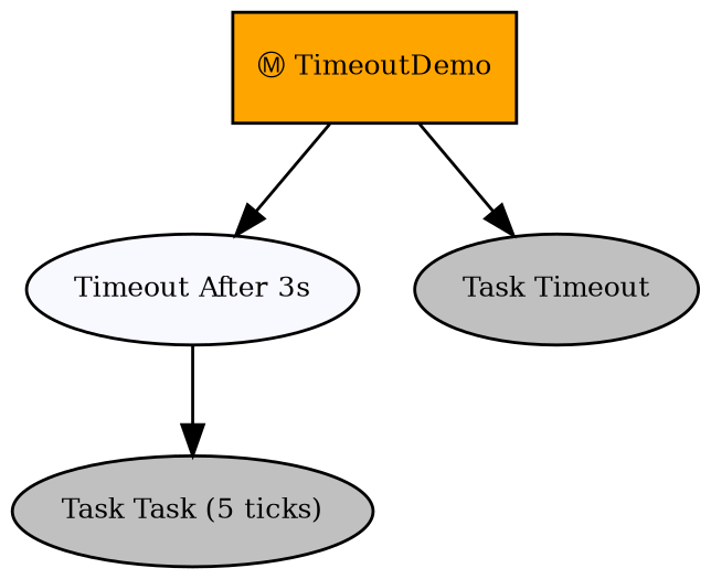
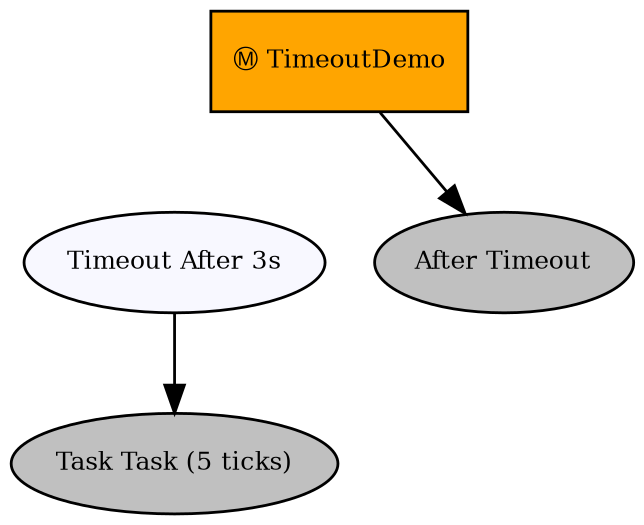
  digraph {
    fontname="DejaVu Serif"
    ordering=out
    node [fillcolor=gray fontcolor=black fontname="DejaVu Serif" fontsize=9 shape=ellipse style=filled]
    edge [fontname="DejaVu Serif"]
    n1 [fillcolor=orange label="Ⓜ TimeoutDemo" shape=box]
    n2 [fillcolor=ghostwhite label="Timeout After 3s"]
-   n3 [label="Task Timeout"]
+   n3 [label="After Timeout"]
    n4 [label="Task Task (5 ticks)"]
-   n1 -> n2
    n1 -> n3
    n2 -> n4
  }
